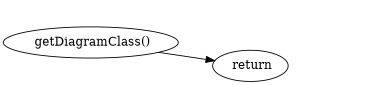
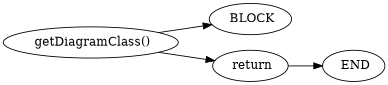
  digraph {
    rankdir=LR
    edge [color=black]
    n1 [label=" getDiagramClass()"]
+   n2 [label=" BLOCK"]
    n3 [label=" return"]
+   n4 [label=" END"]
+   n1 -> n2
    n1 -> n3
+   n3 -> n4
  }
